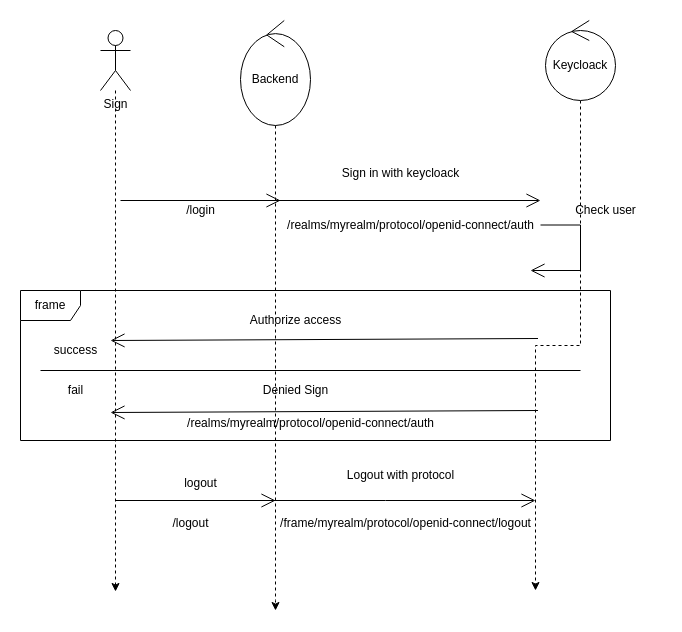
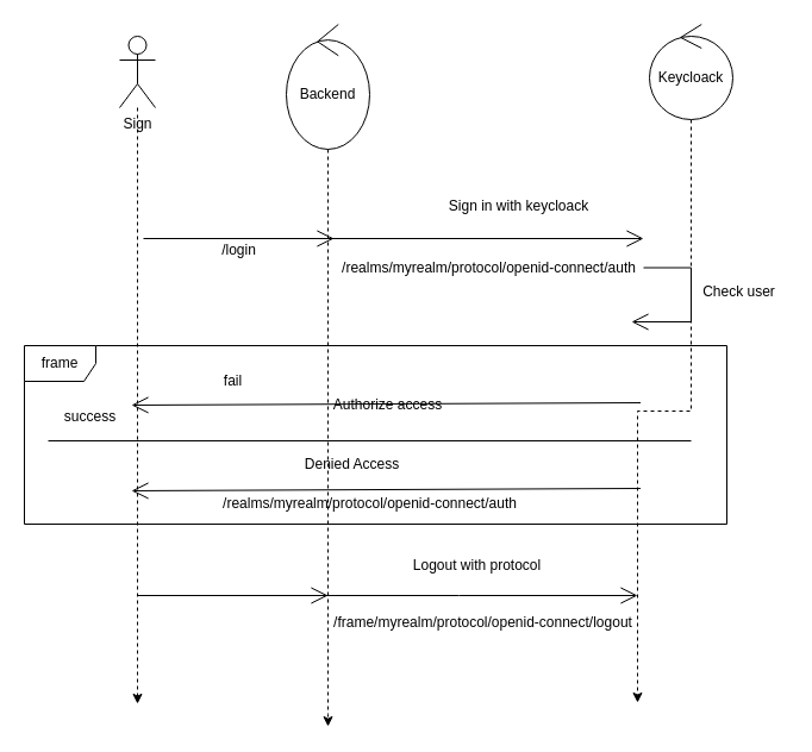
  <mxCell id="0" />
  <mxCell id="1" parent="0" />
  <mxCell id="2" style="edgeStyle=orthogonalEdgeStyle;rounded=0;orthogonalLoop=1;jettySize=auto;html=1;dashed=1;" edge="1" parent="1" source="3"><mxGeometry relative="1" as="geometry"><mxPoint x="115" y="591" as="targetPoint" /></mxGeometry></mxCell>
  <mxCell id="3" value="Sign" style="shape=umlActor;verticalLabelPosition=bottom;verticalAlign=top;html=1;outlineConnect=0;" vertex="1" parent="1"><mxGeometry x="100" y="30" width="30" height="60" as="geometry" /></mxCell>
  <mxCell id="4" value="Backend" style="ellipse;shape=umlControl;whiteSpace=wrap;html=1;" vertex="1" parent="1"><mxGeometry x="240" y="20" width="70" height="105" as="geometry" /></mxCell>
  <mxCell id="5" style="edgeStyle=orthogonalEdgeStyle;rounded=0;orthogonalLoop=1;jettySize=auto;html=1;dashed=1;" edge="1" parent="1" source="6"><mxGeometry relative="1" as="geometry"><mxPoint x="535" y="590" as="targetPoint" /><Array as="points"><mxPoint x="535" y="345" /><mxPoint x="536" y="345" /></Array></mxGeometry></mxCell>
  <mxCell id="6" value="Keycloack" style="ellipse;shape=umlControl;whiteSpace=wrap;html=1;" vertex="1" parent="1"><mxGeometry x="545" y="20" width="70" height="80" as="geometry" /></mxCell>
  <mxCell id="7" value="" style="endArrow=open;endFill=1;endSize=12;html=1;rounded=0;" edge="1" parent="1"><mxGeometry width="160" relative="1" as="geometry"><mxPoint x="120" y="200" as="sourcePoint" /><mxPoint x="280" y="200" as="targetPoint" /></mxGeometry></mxCell>
  <mxCell id="8" value="/login" style="text;html=1;align=center;verticalAlign=middle;resizable=0;points=[];autosize=1;strokeColor=none;fillColor=none;" vertex="1" parent="1"><mxGeometry x="175" y="195" width="50" height="30" as="geometry" /></mxCell>
  <mxCell id="9" value="" style="endArrow=open;endFill=1;endSize=12;html=1;rounded=0;" edge="1" parent="1"><mxGeometry width="160" relative="1" as="geometry"><mxPoint x="270" y="200" as="sourcePoint" /><mxPoint x="540" y="200" as="targetPoint" /></mxGeometry></mxCell>
- <mxCell id="10" value="Sign in with keycloack" style="text;html=1;align=center;verticalAlign=middle;resizable=0;points=[];autosize=1;strokeColor=none;fillColor=none;" vertex="1" parent="1"><mxGeometry x="330" y="158" width="140" height="30" as="geometry" /></mxCell>
+ <mxCell id="10" value="Sign in with keycloack" style="text;html=1;align=center;verticalAlign=middle;resizable=0;points=[];autosize=1;strokeColor=none;fillColor=none;" vertex="1" parent="1"><mxGeometry x="365" y="158" width="140" height="30" as="geometry" /></mxCell>
  <mxCell id="11" value="/realms/myrealm/protocol/openid-connect/auth" style="text;html=1;align=center;verticalAlign=middle;resizable=0;points=[];autosize=1;strokeColor=none;fillColor=none;" vertex="1" parent="1"><mxGeometry x="275" y="210" width="270" height="30" as="geometry" /></mxCell>
  <mxCell id="12" value="" style="endArrow=open;endFill=1;endSize=12;html=1;rounded=0;edgeStyle=elbowEdgeStyle;" edge="1" parent="1"><mxGeometry width="160" relative="1" as="geometry"><mxPoint x="540" y="224.5" as="sourcePoint" /><mxPoint x="530" y="270" as="targetPoint" /><Array as="points"><mxPoint x="580" y="250" /></Array></mxGeometry></mxCell>
- <mxCell id="13" value="Check user" style="text;html=1;align=center;verticalAlign=middle;resizable=0;points=[];autosize=1;strokeColor=none;fillColor=none;" vertex="1" parent="1"><mxGeometry x="565" y="195" width="80" height="30" as="geometry" /></mxCell>
+ <mxCell id="13" value="Check user" style="text;html=1;align=center;verticalAlign=middle;resizable=0;points=[];autosize=1;strokeColor=none;fillColor=none;" vertex="1" parent="1"><mxGeometry x="580" y="230" width="80" height="30" as="geometry" /></mxCell>
  <mxCell id="14" value="frame" style="shape=umlFrame;whiteSpace=wrap;html=1;pointerEvents=0;" vertex="1" parent="1"><mxGeometry x="20" y="290" width="590" height="150" as="geometry" /></mxCell>
  <mxCell id="15" value="" style="line;strokeWidth=1;rotatable=0;dashed=0;labelPosition=right;align=left;verticalAlign=middle;spacingTop=0;spacingLeft=6;points=[];portConstraint=eastwest;" vertex="1" parent="1"><mxGeometry x="40" y="365" width="540" height="10" as="geometry" /></mxCell>
  <mxCell id="16" value="success" style="text;html=1;align=center;verticalAlign=middle;resizable=0;points=[];autosize=1;strokeColor=none;fillColor=none;" vertex="1" parent="1"><mxGeometry x="40" y="335" width="70" height="30" as="geometry" /></mxCell>
- <mxCell id="17" value="fail" style="text;html=1;align=center;verticalAlign=middle;resizable=0;points=[];autosize=1;strokeColor=none;fillColor=none;" vertex="1" parent="1"><mxGeometry x="55" y="375" width="40" height="30" as="geometry" /></mxCell>
+ <mxCell id="17" value="fail" style="text;html=1;align=center;verticalAlign=middle;resizable=0;points=[];autosize=1;strokeColor=none;fillColor=none;" vertex="1" parent="1"><mxGeometry x="175" y="305" width="40" height="30" as="geometry" /></mxCell>
  <mxCell id="18" value="" style="endArrow=open;endFill=1;endSize=12;html=1;rounded=0;" edge="1" parent="1"><mxGeometry width="160" relative="1" as="geometry"><mxPoint x="537.5" y="338" as="sourcePoint" /><mxPoint x="110" y="340" as="targetPoint" /></mxGeometry></mxCell>
  <mxCell id="19" value="" style="edgeStyle=orthogonalEdgeStyle;rounded=0;orthogonalLoop=1;jettySize=auto;html=1;dashed=1;" edge="1" parent="1" source="4"><mxGeometry relative="1" as="geometry"><mxPoint x="275" y="610" as="targetPoint" /><mxPoint x="275" y="100" as="sourcePoint" /><Array as="points"><mxPoint x="275" y="600" /></Array></mxGeometry></mxCell>
- <mxCell id="20" value="Authorize access" style="text;html=1;align=center;verticalAlign=middle;resizable=0;points=[];autosize=1;strokeColor=none;fillColor=none;" vertex="1" parent="1"><mxGeometry x="240" y="305" width="110" height="30" as="geometry" /></mxCell>
+ <mxCell id="20" value="Authorize access" style="text;html=1;align=center;verticalAlign=middle;resizable=0;points=[];autosize=1;strokeColor=none;fillColor=none;" vertex="1" parent="1"><mxGeometry x="270" y="325" width="110" height="30" as="geometry" /></mxCell>
  <mxCell id="21" value="" style="endArrow=open;endFill=1;endSize=12;html=1;rounded=0;" edge="1" parent="1"><mxGeometry width="160" relative="1" as="geometry"><mxPoint x="537.5" y="410" as="sourcePoint" /><mxPoint x="110" y="412" as="targetPoint" /></mxGeometry></mxCell>
- <mxCell id="22" value="Denied Sign" style="text;html=1;align=center;verticalAlign=middle;resizable=0;points=[];autosize=1;strokeColor=none;fillColor=none;" vertex="1" parent="1"><mxGeometry x="245" y="375" width="100" height="30" as="geometry" /></mxCell>
+ <mxCell id="22" value="Denied Access" style="text;html=1;align=center;verticalAlign=middle;resizable=0;points=[];autosize=1;strokeColor=none;fillColor=none;" vertex="1" parent="1"><mxGeometry x="245" y="375" width="100" height="30" as="geometry" /></mxCell>
  <mxCell id="23" value="/realms/myrealm/protocol/openid-connect/auth" style="text;html=1;align=center;verticalAlign=middle;resizable=0;points=[];autosize=1;strokeColor=none;fillColor=none;" vertex="1" parent="1"><mxGeometry x="175" y="408" width="270" height="30" as="geometry" /></mxCell>
  <mxCell id="24" value="" style="endArrow=open;endFill=1;endSize=12;html=1;rounded=0;" edge="1" parent="1"><mxGeometry width="160" relative="1" as="geometry"><mxPoint x="115" y="500" as="sourcePoint" /><mxPoint x="275" y="500" as="targetPoint" /></mxGeometry></mxCell>
- <mxCell id="25" value="/logout" style="text;html=1;align=center;verticalAlign=middle;resizable=0;points=[];autosize=1;strokeColor=none;fillColor=none;" vertex="1" parent="1"><mxGeometry x="160" y="508" width="60" height="30" as="geometry" /></mxCell>
  <mxCell id="26" value="" style="endArrow=open;endFill=1;endSize=12;html=1;rounded=0;" edge="1" parent="1"><mxGeometry width="160" relative="1" as="geometry"><mxPoint x="265" y="500" as="sourcePoint" /><mxPoint x="535" y="500" as="targetPoint" /><Array as="points"><mxPoint x="385" y="500" /></Array></mxGeometry></mxCell>
  <mxCell id="27" value="Logout with protocol" style="text;html=1;align=center;verticalAlign=middle;resizable=0;points=[];autosize=1;strokeColor=none;fillColor=none;" vertex="1" parent="1"><mxGeometry x="330" y="460" width="140" height="30" as="geometry" /></mxCell>
  <mxCell id="28" value="/frame/myrealm/protocol/openid-connect/logout" style="text;html=1;align=center;verticalAlign=middle;resizable=0;points=[];autosize=1;strokeColor=none;fillColor=none;" vertex="1" parent="1"><mxGeometry x="265" y="508" width="280" height="30" as="geometry" /></mxCell>
- <mxCell id="29" value="logout" style="text;html=1;align=center;verticalAlign=middle;resizable=0;points=[];autosize=1;strokeColor=none;fillColor=none;" vertex="1" parent="1"><mxGeometry x="170" y="468" width="60" height="30" as="geometry" /></mxCell>
